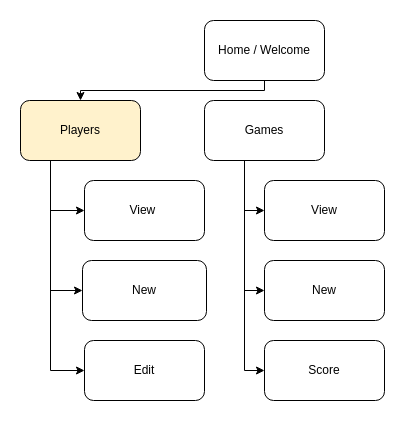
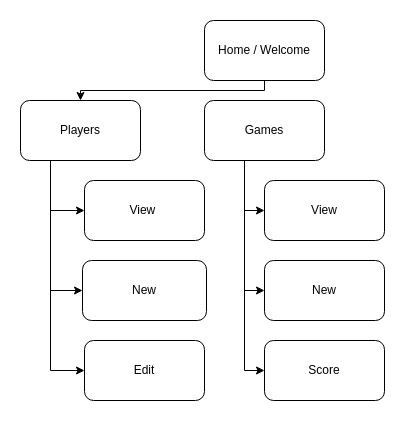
  <mxCell id="0" />
  <mxCell id="1" parent="0" />
  <mxCell id="2" style="edgeStyle=orthogonalEdgeStyle;rounded=0;orthogonalLoop=1;jettySize=auto;html=1;exitX=0.5;exitY=1;exitDx=0;exitDy=0;entryX=0.5;entryY=0;entryDx=0;entryDy=0;" edge="1" parent="1" source="3" target="7"><mxGeometry relative="1" as="geometry"><Array as="points"><mxPoint x="264" y="90" /><mxPoint x="80" y="90" /></Array></mxGeometry></mxCell>
  <mxCell id="3" value="Home / Welcome" style="rounded=1;whiteSpace=wrap;html=1;" vertex="1" parent="1"><mxGeometry x="204" y="20" width="120" height="60" as="geometry" /></mxCell>
  <mxCell id="4" style="edgeStyle=orthogonalEdgeStyle;rounded=0;orthogonalLoop=1;jettySize=auto;html=1;exitX=0.25;exitY=1;exitDx=0;exitDy=0;entryX=0;entryY=0.5;entryDx=0;entryDy=0;" edge="1" parent="1" source="7" target="13"><mxGeometry relative="1" as="geometry"><mxPoint x="50" y="410" as="targetPoint" /><Array as="points"><mxPoint x="50" y="370" /></Array></mxGeometry></mxCell>
  <mxCell id="5" style="edgeStyle=orthogonalEdgeStyle;rounded=0;orthogonalLoop=1;jettySize=auto;html=1;entryX=0;entryY=0.5;entryDx=0;entryDy=0;exitX=0.25;exitY=1;exitDx=0;exitDy=0;" edge="1" parent="1" source="7" target="14"><mxGeometry relative="1" as="geometry" /></mxCell>
  <mxCell id="6" style="edgeStyle=orthogonalEdgeStyle;rounded=0;orthogonalLoop=1;jettySize=auto;html=1;entryX=0;entryY=0.5;entryDx=0;entryDy=0;" edge="1" parent="1" source="7" target="12"><mxGeometry relative="1" as="geometry"><Array as="points"><mxPoint x="50" y="290" /></Array></mxGeometry></mxCell>
- <mxCell id="7" value="Players" style="rounded=1;whiteSpace=wrap;html=1;fillColor=#fff2cc;" vertex="1" parent="1"><mxGeometry x="20" y="100" width="120" height="60" as="geometry" /></mxCell>
+ <mxCell id="7" value="Players" style="rounded=1;whiteSpace=wrap;html=1;" vertex="1" parent="1"><mxGeometry x="20" y="100" width="120" height="60" as="geometry" /></mxCell>
  <mxCell id="8" style="edgeStyle=orthogonalEdgeStyle;rounded=0;orthogonalLoop=1;jettySize=auto;html=1;entryX=0;entryY=0.5;entryDx=0;entryDy=0;" edge="1" parent="1" source="11" target="17"><mxGeometry relative="1" as="geometry"><Array as="points"><mxPoint x="244" y="370" /></Array></mxGeometry></mxCell>
  <mxCell id="9" style="edgeStyle=orthogonalEdgeStyle;rounded=0;orthogonalLoop=1;jettySize=auto;html=1;entryX=0;entryY=0.5;entryDx=0;entryDy=0;" edge="1" parent="1" source="11" target="15"><mxGeometry relative="1" as="geometry"><Array as="points"><mxPoint x="244" y="210" /></Array></mxGeometry></mxCell>
  <mxCell id="10" style="edgeStyle=orthogonalEdgeStyle;rounded=0;orthogonalLoop=1;jettySize=auto;html=1;entryX=0;entryY=0.5;entryDx=0;entryDy=0;" edge="1" parent="1" source="11" target="16"><mxGeometry relative="1" as="geometry"><Array as="points"><mxPoint x="244" y="290" /></Array></mxGeometry></mxCell>
  <mxCell id="11" value="Games" style="rounded=1;whiteSpace=wrap;html=1;" vertex="1" parent="1"><mxGeometry x="204" y="100" width="120" height="60" as="geometry" /></mxCell>
  <mxCell id="12" value="New" style="rounded=1;whiteSpace=wrap;html=1;" vertex="1" parent="1"><mxGeometry x="82" y="260" width="124" height="60" as="geometry" /></mxCell>
  <mxCell id="13" value="Edit" style="rounded=1;whiteSpace=wrap;html=1;" vertex="1" parent="1"><mxGeometry x="84" y="340" width="120" height="60" as="geometry" /></mxCell>
  <mxCell id="14" value="View&amp;nbsp;" style="rounded=1;whiteSpace=wrap;html=1;" vertex="1" parent="1"><mxGeometry x="84" y="180" width="120" height="60" as="geometry" /></mxCell>
  <mxCell id="15" value="View" style="rounded=1;whiteSpace=wrap;html=1;" vertex="1" parent="1"><mxGeometry x="264" y="180" width="120" height="60" as="geometry" /></mxCell>
  <mxCell id="16" value="New" style="rounded=1;whiteSpace=wrap;html=1;" vertex="1" parent="1"><mxGeometry x="264" y="260" width="120" height="60" as="geometry" /></mxCell>
  <mxCell id="17" value="Score" style="rounded=1;whiteSpace=wrap;html=1;" vertex="1" parent="1"><mxGeometry x="264" y="340" width="120" height="60" as="geometry" /></mxCell>
